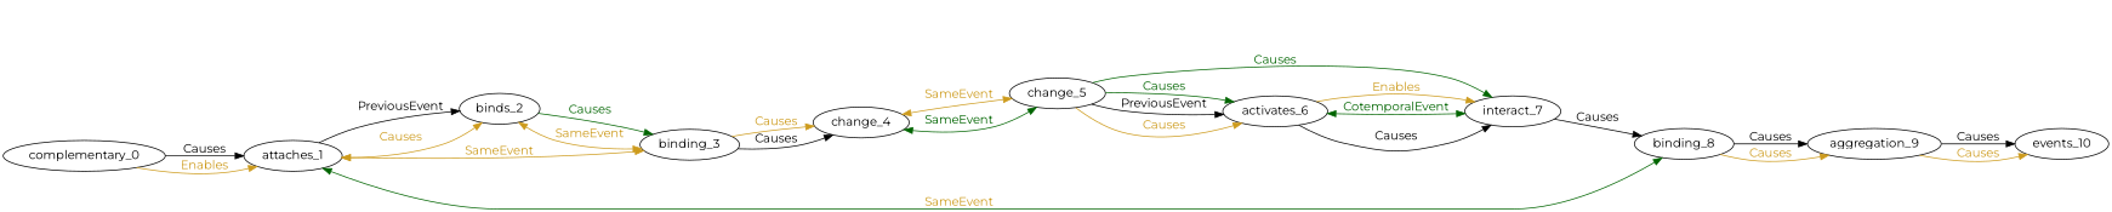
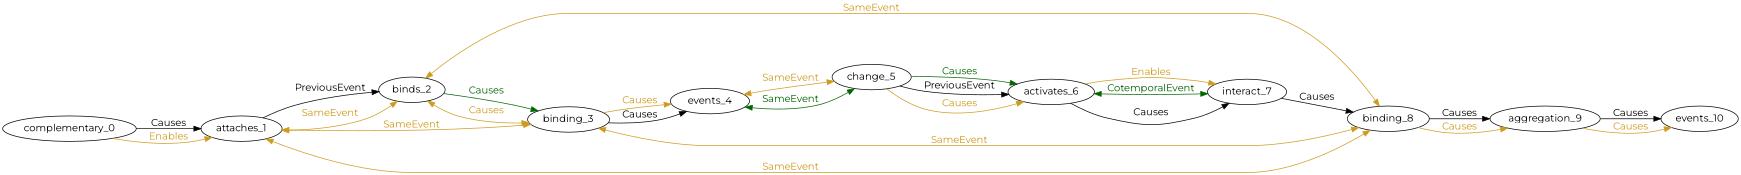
  digraph {
    rankdir=LR
    fontname=Montserrat
    node [fontname=Montserrat]
    edge [color=goldenrod3 fontcolor=goldenrod3 fontname=Montserrat]
    n1 [label=complementary_0]
    n2 [label=attaches_1]
    n3 [label=binds_2]
    n4 [label=binding_3]
    n5 [label=binding_8]
-   n6 [label=change_4]
+   n6 [label=events_4]
    n7 [label=change_5]
    n8 [label=activates_6]
    n9 [label=interact_7]
    n10 [label=aggregation_9]
    n11 [label=events_10]
    n1 -> n2 [color=Black fontcolor=black label=Causes]
    n1 -> n2 [label=Enables]
    n2 -> n3 [color=Black fontcolor=black label=PreviousEvent]
-   n2 -> n3 [dir=both label=Causes]
+   n2 -> n3 [dir=both label=SameEvent]
    n2 -> n4 [dir=both label=SameEvent]
-   n2 -> n5 [color=darkgreen dir=both label=SameEvent]
-   n3 -> n4 [dir=both label=SameEvent]
+   n2 -> n5 [dir=both label=SameEvent]
+   n3 -> n4 [dir=both label=Causes]
    n3 -> n4 [color=darkgreen fontcolor=darkgreen label=Causes]
+   n3 -> n5 [dir=both label=SameEvent]
+   n4 -> n5 [dir=both label=SameEvent]
    n4 -> n6 [color=Black fontcolor=black label=Causes]
    n4 -> n6 [label=Causes]
    n5 -> n10 [color=Black fontcolor=black label=Causes]
    n5 -> n10 [label=Causes]
    n6 -> n7 [dir=both label=SameEvent]
    n6 -> n7 [color=darkgreen dir=both fontcolor=darkgreen label=SameEvent]
    n7 -> n8 [color=Black fontcolor=black label=PreviousEvent]
    n7 -> n8 [label=Causes]
    n7 -> n8 [color=darkgreen fontcolor=darkgreen label=Causes]
-   n7 -> n9 [color=darkgreen fontcolor=darkgreen label=Causes]
    n8 -> n9 [color=Black fontcolor=black label=Causes]
    n8 -> n9 [label=Enables]
    n8 -> n9 [color=darkgreen dir=both fontcolor=darkgreen label=CotemporalEvent]
    n9 -> n5 [color=Black fontcolor=black label=Causes]
    n10 -> n11 [color=Black fontcolor=black label=Causes]
    n10 -> n11 [label=Causes]
  }
